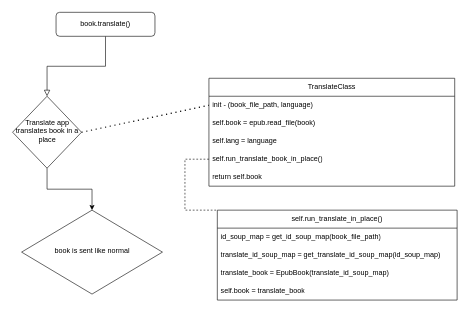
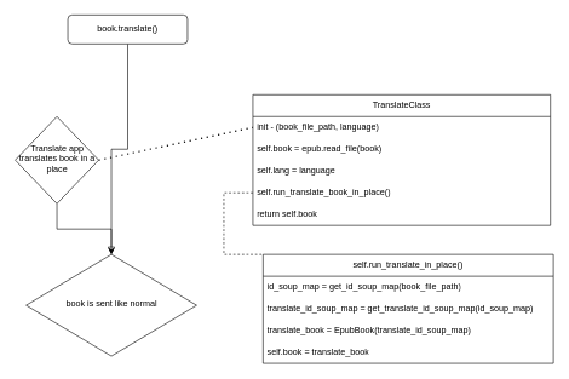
  <mxCell id="0" />
  <mxCell id="1" parent="0" />
- <mxCell id="2" value="" style="rounded=0;html=1;jettySize=auto;orthogonalLoop=1;fontSize=11;endArrow=block;endFill=0;endSize=8;strokeWidth=1;shadow=0;labelBackgroundColor=none;edgeStyle=orthogonalEdgeStyle;" parent="1" source="3" target="5" edge="1"><mxGeometry relative="1" as="geometry" /></mxCell>
+ <mxCell id="2" value="" style="rounded=0;html=1;jettySize=auto;orthogonalLoop=1;fontSize=11;endArrow=block;endFill=0;endSize=8;strokeWidth=1;shadow=0;labelBackgroundColor=none;edgeStyle=orthogonalEdgeStyle;" parent="1" source="3" target="6" edge="1"><mxGeometry relative="1" as="geometry" /></mxCell>
  <mxCell id="3" value="book.translate()" style="rounded=1;whiteSpace=wrap;html=1;fontSize=12;glass=0;strokeWidth=1;shadow=0;" parent="1" vertex="1"><mxGeometry x="93" y="20" width="165" height="40" as="geometry" /></mxCell>
  <mxCell id="4" value="" style="edgeStyle=orthogonalEdgeStyle;rounded=0;orthogonalLoop=1;jettySize=auto;html=1;" edge="1" parent="1" source="5" target="6"><mxGeometry relative="1" as="geometry" /></mxCell>
  <mxCell id="5" value="Translate app translates book in a place" style="rhombus;whiteSpace=wrap;html=1;shadow=0;fontFamily=Helvetica;fontSize=12;align=center;strokeWidth=1;spacing=6;spacingTop=-4;" parent="1" vertex="1"><mxGeometry x="20.5" y="160" width="115" height="120" as="geometry" /></mxCell>
  <mxCell id="6" value="book is sent like normal" style="rhombus;whiteSpace=wrap;html=1;shadow=0;fontFamily=Helvetica;fontSize=12;align=center;strokeWidth=1;spacing=6;spacingTop=-4;" parent="1" vertex="1"><mxGeometry x="35.5" y="350" width="235" height="140" as="geometry" /></mxCell>
  <mxCell id="7" value="" style="endArrow=none;dashed=1;html=1;dashPattern=1 3;strokeWidth=2;rounded=0;exitX=1;exitY=0.5;exitDx=0;exitDy=0;entryX=0;entryY=0.5;entryDx=0;entryDy=0;" edge="1" parent="1" source="5" target="9"><mxGeometry width="50" height="50" relative="1" as="geometry"><mxPoint x="338" y="320" as="sourcePoint" /><mxPoint x="328" y="200" as="targetPoint" /></mxGeometry></mxCell>
  <mxCell id="8" value="TranslateClass" style="swimlane;fontStyle=0;childLayout=stackLayout;horizontal=1;startSize=30;horizontalStack=0;resizeParent=1;resizeParentMax=0;resizeLast=0;collapsible=1;marginBottom=0;whiteSpace=wrap;html=1;" vertex="1" parent="1"><mxGeometry x="348" y="130" width="410" height="180" as="geometry" /></mxCell>
  <mxCell id="9" value="init - (book_file_path, language)" style="text;strokeColor=none;fillColor=none;align=left;verticalAlign=middle;spacingLeft=4;spacingRight=4;overflow=hidden;points=[[0,0.5],[1,0.5]];portConstraint=eastwest;rotatable=0;whiteSpace=wrap;html=1;" vertex="1" parent="8"><mxGeometry y="30" width="410" height="30" as="geometry" /></mxCell>
  <mxCell id="10" value="self.book = epub.read_file(book)" style="text;strokeColor=none;fillColor=none;align=left;verticalAlign=middle;spacingLeft=4;spacingRight=4;overflow=hidden;points=[[0,0.5],[1,0.5]];portConstraint=eastwest;rotatable=0;whiteSpace=wrap;html=1;" vertex="1" parent="8"><mxGeometry y="60" width="410" height="30" as="geometry" /></mxCell>
  <mxCell id="11" value="self.lang = language" style="text;strokeColor=none;fillColor=none;align=left;verticalAlign=middle;spacingLeft=4;spacingRight=4;overflow=hidden;points=[[0,0.5],[1,0.5]];portConstraint=eastwest;rotatable=0;whiteSpace=wrap;html=1;" vertex="1" parent="8"><mxGeometry y="90" width="410" height="30" as="geometry" /></mxCell>
  <mxCell id="12" value="self.run_translate_book_in_place()" style="text;strokeColor=none;fillColor=none;align=left;verticalAlign=middle;spacingLeft=4;spacingRight=4;overflow=hidden;points=[[0,0.5],[1,0.5]];portConstraint=eastwest;rotatable=0;whiteSpace=wrap;html=1;" vertex="1" parent="8"><mxGeometry y="120" width="410" height="30" as="geometry" /></mxCell>
  <mxCell id="13" value="return self.book" style="text;strokeColor=none;fillColor=none;align=left;verticalAlign=middle;spacingLeft=4;spacingRight=4;overflow=hidden;points=[[0,0.5],[1,0.5]];portConstraint=eastwest;rotatable=0;whiteSpace=wrap;html=1;" vertex="1" parent="8"><mxGeometry y="150" width="410" height="30" as="geometry" /></mxCell>
  <mxCell id="14" value="self.run_translate_in_place()" style="swimlane;fontStyle=0;childLayout=stackLayout;horizontal=1;startSize=30;horizontalStack=0;resizeParent=1;resizeParentMax=0;resizeLast=0;collapsible=1;marginBottom=0;whiteSpace=wrap;html=1;" vertex="1" parent="1"><mxGeometry x="362" y="350" width="400" height="150" as="geometry" /></mxCell>
  <mxCell id="15" value="id_soup_map = get_id_soup_map(book_file_path)" style="text;strokeColor=none;fillColor=none;align=left;verticalAlign=middle;spacingLeft=4;spacingRight=4;overflow=hidden;points=[[0,0.5],[1,0.5]];portConstraint=eastwest;rotatable=0;whiteSpace=wrap;html=1;" vertex="1" parent="14"><mxGeometry y="30" width="400" height="30" as="geometry" /></mxCell>
  <mxCell id="16" value="translate_id_soup_map = get_translate_id_soup_map(id_soup_map)" style="text;strokeColor=none;fillColor=none;align=left;verticalAlign=middle;spacingLeft=4;spacingRight=4;overflow=hidden;points=[[0,0.5],[1,0.5]];portConstraint=eastwest;rotatable=0;whiteSpace=wrap;html=1;" vertex="1" parent="14"><mxGeometry y="60" width="400" height="30" as="geometry" /></mxCell>
  <mxCell id="17" value="translate_book = EpubBook(translate_id_soup_map)" style="text;strokeColor=none;fillColor=none;align=left;verticalAlign=middle;spacingLeft=4;spacingRight=4;overflow=hidden;points=[[0,0.5],[1,0.5]];portConstraint=eastwest;rotatable=0;whiteSpace=wrap;html=1;" vertex="1" parent="14"><mxGeometry y="90" width="400" height="30" as="geometry" /></mxCell>
  <mxCell id="18" value="self.book = translate_book" style="text;strokeColor=none;fillColor=none;align=left;verticalAlign=middle;spacingLeft=4;spacingRight=4;overflow=hidden;points=[[0,0.5],[1,0.5]];portConstraint=eastwest;rotatable=0;whiteSpace=wrap;html=1;" vertex="1" parent="14"><mxGeometry y="120" width="400" height="30" as="geometry" /></mxCell>
  <mxCell id="19" value="" style="endArrow=none;dashed=1;html=1;rounded=0;exitX=0;exitY=0.5;exitDx=0;exitDy=0;entryX=0;entryY=0;entryDx=0;entryDy=0;" edge="1" parent="1" source="12" target="14"><mxGeometry width="50" height="50" relative="1" as="geometry"><mxPoint x="618" y="310" as="sourcePoint" /><mxPoint x="878" y="290" as="targetPoint" /><Array as="points"><mxPoint x="308" y="265" /><mxPoint x="308" y="350" /></Array></mxGeometry></mxCell>
